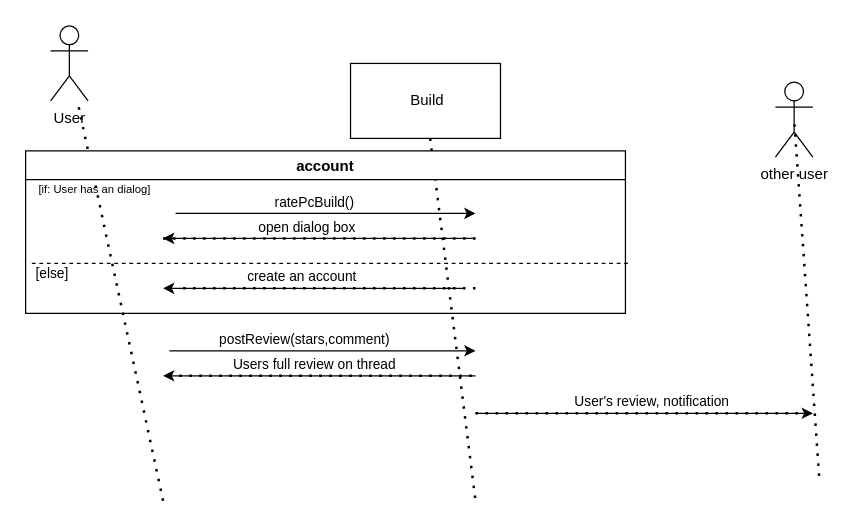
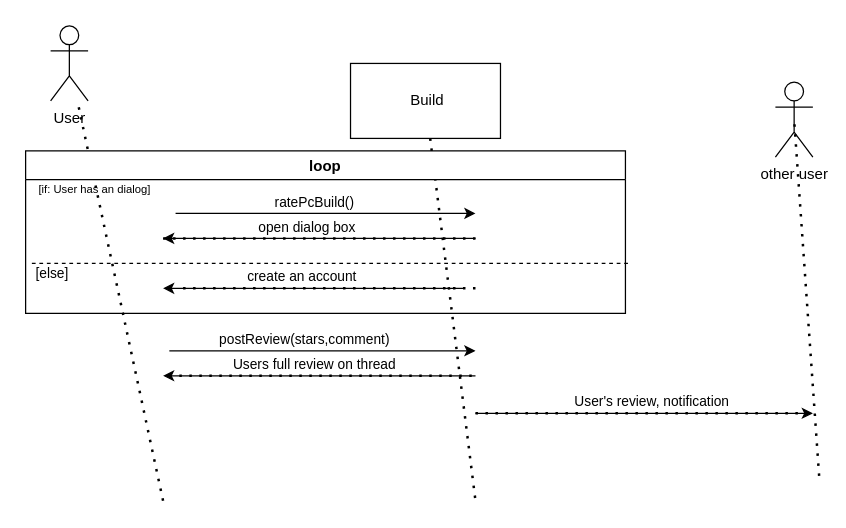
  <mxCell id="0" />
  <mxCell id="1" parent="0" />
  <mxCell id="2" value="&amp;nbsp;Build" style="rounded=0;whiteSpace=wrap;html=1;" parent="1" vertex="1"><mxGeometry x="280" y="50" width="120" height="60" as="geometry" /></mxCell>
  <mxCell id="3" value="User" style="shape=umlActor;verticalLabelPosition=bottom;verticalAlign=top;html=1;outlineConnect=0;" parent="1" vertex="1"><mxGeometry x="40" y="20" width="30" height="60" as="geometry" /></mxCell>
  <mxCell id="4" value="" style="endArrow=none;dashed=1;html=1;dashPattern=1 3;strokeWidth=2;rounded=0;" parent="1" target="3" edge="1"><mxGeometry width="50" height="50" relative="1" as="geometry"><mxPoint x="130" y="400" as="sourcePoint" /><mxPoint x="130" y="140" as="targetPoint" /></mxGeometry></mxCell>
  <mxCell id="5" value="" style="endArrow=none;dashed=1;html=1;dashPattern=1 3;strokeWidth=2;rounded=0;" parent="1" source="2" edge="1"><mxGeometry width="50" height="50" relative="1" as="geometry"><mxPoint x="380" y="150" as="sourcePoint" /><mxPoint x="380" y="400" as="targetPoint" /></mxGeometry></mxCell>
  <mxCell id="6" value="" style="endArrow=classic;html=1;rounded=0;" parent="1" edge="1"><mxGeometry width="50" height="50" relative="1" as="geometry"><mxPoint x="140" y="170" as="sourcePoint" /><mxPoint x="380" y="170" as="targetPoint" /></mxGeometry></mxCell>
  <mxCell id="7" value="ratePcBuild()" style="edgeLabel;html=1;align=center;verticalAlign=middle;resizable=0;points=[];" parent="6" vertex="1" connectable="0"><mxGeometry x="-0.1" y="-1" relative="1" as="geometry"><mxPoint x="2" y="-11" as="offset" /></mxGeometry></mxCell>
  <mxCell id="8" value="" style="endArrow=classic;html=1;rounded=0;" parent="1" edge="1"><mxGeometry width="50" height="50" relative="1" as="geometry"><mxPoint x="135" y="280" as="sourcePoint" /><mxPoint x="380" y="280" as="targetPoint" /></mxGeometry></mxCell>
  <mxCell id="9" value="postReview(stars,comment)" style="edgeLabel;html=1;align=center;verticalAlign=middle;resizable=0;points=[];" parent="8" vertex="1" connectable="0"><mxGeometry x="-0.25" y="-3" relative="1" as="geometry"><mxPoint x="15" y="-13" as="offset" /></mxGeometry></mxCell>
- <mxCell id="10" value="account" style="swimlane;startSize=23;" parent="1" vertex="1"><mxGeometry x="20" y="120" width="480" height="130" as="geometry" /></mxCell>
+ <mxCell id="10" value="loop" style="swimlane;startSize=23;" parent="1" vertex="1"><mxGeometry x="20" y="120" width="480" height="130" as="geometry" /></mxCell>
  <mxCell id="11" value="" style="endArrow=classic;html=1;rounded=0;" parent="10" edge="1"><mxGeometry width="50" height="50" relative="1" as="geometry"><mxPoint x="350" y="110" as="sourcePoint" /><mxPoint x="110" y="110" as="targetPoint" /></mxGeometry></mxCell>
  <mxCell id="12" value="create an account" style="edgeLabel;html=1;align=center;verticalAlign=middle;resizable=0;points=[];" parent="11" vertex="1" connectable="0"><mxGeometry x="0.158" relative="1" as="geometry"><mxPoint x="9" y="-10" as="offset" /></mxGeometry></mxCell>
  <mxCell id="13" value="" style="endArrow=none;dashed=1;html=1;dashPattern=1 3;strokeWidth=2;rounded=0;" parent="10" edge="1"><mxGeometry width="50" height="50" relative="1" as="geometry"><mxPoint x="360" y="110" as="sourcePoint" /><mxPoint x="120" y="110" as="targetPoint" /></mxGeometry></mxCell>
  <mxCell id="14" value="" style="endArrow=none;dashed=1;html=1;rounded=0;" parent="10" edge="1"><mxGeometry width="50" height="50" relative="1" as="geometry"><mxPoint x="5" y="90" as="sourcePoint" /><mxPoint x="485" y="90" as="targetPoint" /></mxGeometry></mxCell>
  <mxCell id="15" value="[else]" style="edgeLabel;html=1;align=center;verticalAlign=middle;resizable=0;points=[];" parent="14" vertex="1" connectable="0"><mxGeometry x="-0.848" y="-7" relative="1" as="geometry"><mxPoint x="-21" as="offset" /></mxGeometry></mxCell>
  <mxCell id="16" value="&lt;font style=&quot;font-size: 9px;&quot;&gt;[if: User has an dialog]&lt;/font&gt;" style="text;html=1;align=center;verticalAlign=middle;resizable=0;points=[];autosize=1;strokeColor=none;fillColor=none;" parent="10" vertex="1"><mxGeometry y="20" width="110" height="20" as="geometry" /></mxCell>
  <mxCell id="17" value="" style="endArrow=classic;html=1;rounded=0;" parent="10" edge="1"><mxGeometry width="50" height="50" relative="1" as="geometry"><mxPoint x="360" y="70" as="sourcePoint" /><mxPoint x="110" y="70" as="targetPoint" /></mxGeometry></mxCell>
  <mxCell id="18" value="open dialog box" style="edgeLabel;html=1;align=center;verticalAlign=middle;resizable=0;points=[];" parent="17" vertex="1" connectable="0"><mxGeometry x="0.133" y="-1" relative="1" as="geometry"><mxPoint x="6" y="-9" as="offset" /></mxGeometry></mxCell>
  <mxCell id="19" value="" style="endArrow=none;dashed=1;html=1;dashPattern=1 3;strokeWidth=2;rounded=0;fontSize=11;" parent="10" edge="1"><mxGeometry width="50" height="50" relative="1" as="geometry"><mxPoint x="110" y="70" as="sourcePoint" /><mxPoint x="360" y="70" as="targetPoint" /></mxGeometry></mxCell>
  <mxCell id="20" value="" style="endArrow=none;dashed=1;html=1;dashPattern=1 3;strokeWidth=2;rounded=0;fontSize=9;" parent="1" edge="1"><mxGeometry width="50" height="50" relative="1" as="geometry"><mxPoint x="135" y="300" as="sourcePoint" /><mxPoint x="380" y="300" as="targetPoint" /></mxGeometry></mxCell>
  <mxCell id="21" value="" style="endArrow=classic;html=1;rounded=0;fontSize=9;" parent="1" edge="1"><mxGeometry width="50" height="50" relative="1" as="geometry"><mxPoint x="380" y="300" as="sourcePoint" /><mxPoint x="130" y="300" as="targetPoint" /></mxGeometry></mxCell>
  <mxCell id="22" value="&lt;font style=&quot;font-size: 11px;&quot;&gt;Users full review on thread&lt;/font&gt;" style="edgeLabel;html=1;align=center;verticalAlign=middle;resizable=0;points=[];fontSize=9;" parent="21" vertex="1" connectable="0"><mxGeometry x="-0.352" y="-3" relative="1" as="geometry"><mxPoint x="-49" y="-7" as="offset" /></mxGeometry></mxCell>
  <mxCell id="23" value="other user" style="shape=umlActor;verticalLabelPosition=bottom;verticalAlign=top;html=1;outlineConnect=0;" parent="1" vertex="1"><mxGeometry x="620" y="65" width="30" height="60" as="geometry" /></mxCell>
  <mxCell id="24" value="" style="endArrow=classic;html=1;rounded=0;" parent="1" edge="1"><mxGeometry width="50" height="50" relative="1" as="geometry"><mxPoint x="380" y="330" as="sourcePoint" /><mxPoint x="650" y="330" as="targetPoint" /></mxGeometry></mxCell>
  <mxCell id="25" value="User's review, notification" style="edgeLabel;html=1;align=center;verticalAlign=middle;resizable=0;points=[];" parent="24" vertex="1" connectable="0"><mxGeometry x="0.074" y="3" relative="1" as="geometry"><mxPoint x="-5" y="-7" as="offset" /></mxGeometry></mxCell>
  <mxCell id="26" value="" style="endArrow=none;dashed=1;html=1;dashPattern=1 3;strokeWidth=2;rounded=0;entryX=0.5;entryY=0.5;entryDx=0;entryDy=0;entryPerimeter=0;" parent="1" target="23" edge="1"><mxGeometry width="50" height="50" relative="1" as="geometry"><mxPoint x="655" y="380" as="sourcePoint" /><mxPoint x="560" y="280" as="targetPoint" /></mxGeometry></mxCell>
  <mxCell id="27" value="" style="endArrow=none;dashed=1;html=1;dashPattern=1 3;strokeWidth=2;rounded=0;" parent="1" edge="1"><mxGeometry width="50" height="50" relative="1" as="geometry"><mxPoint x="380" y="330" as="sourcePoint" /><mxPoint x="650" y="330" as="targetPoint" /></mxGeometry></mxCell>
